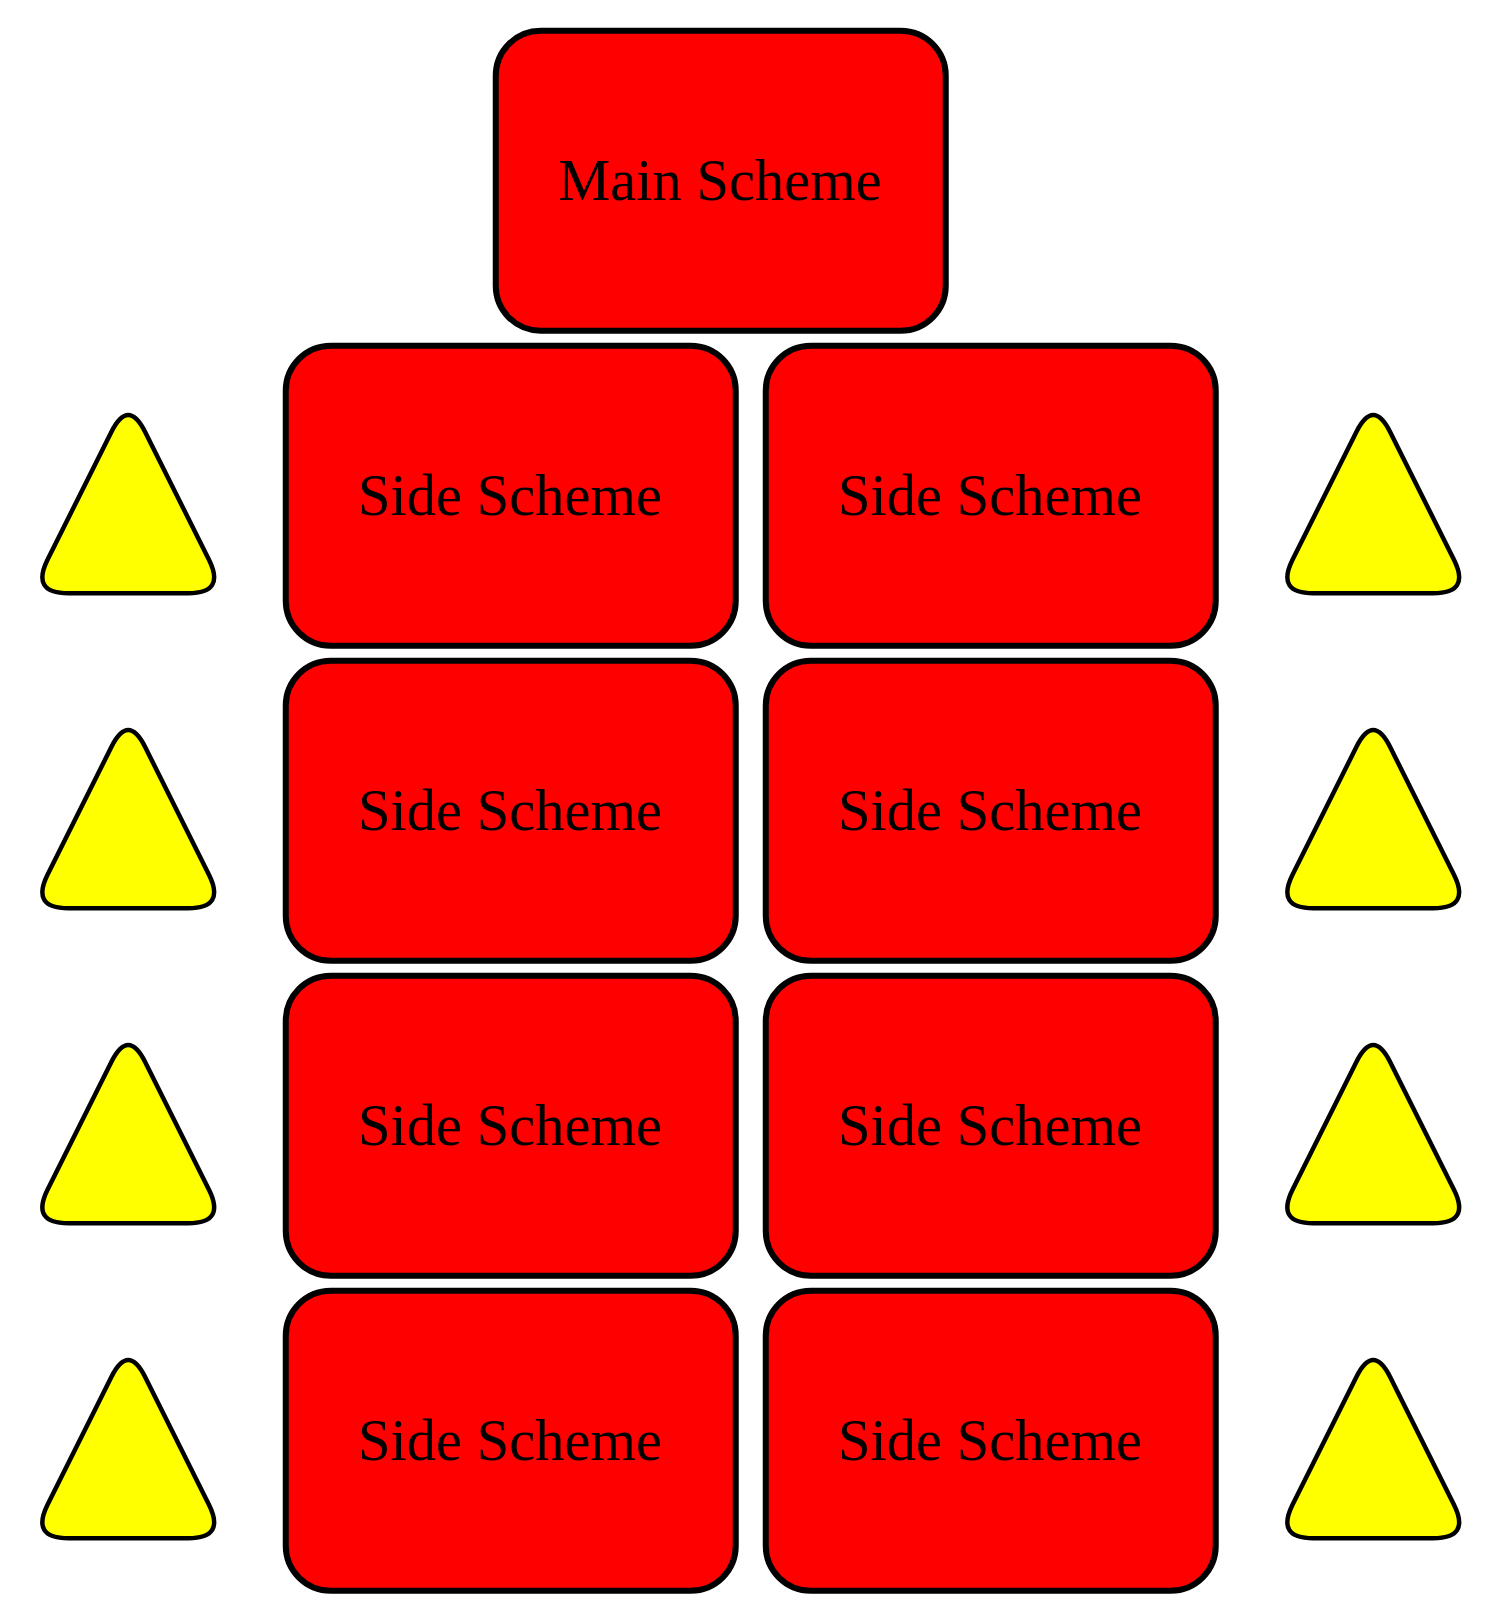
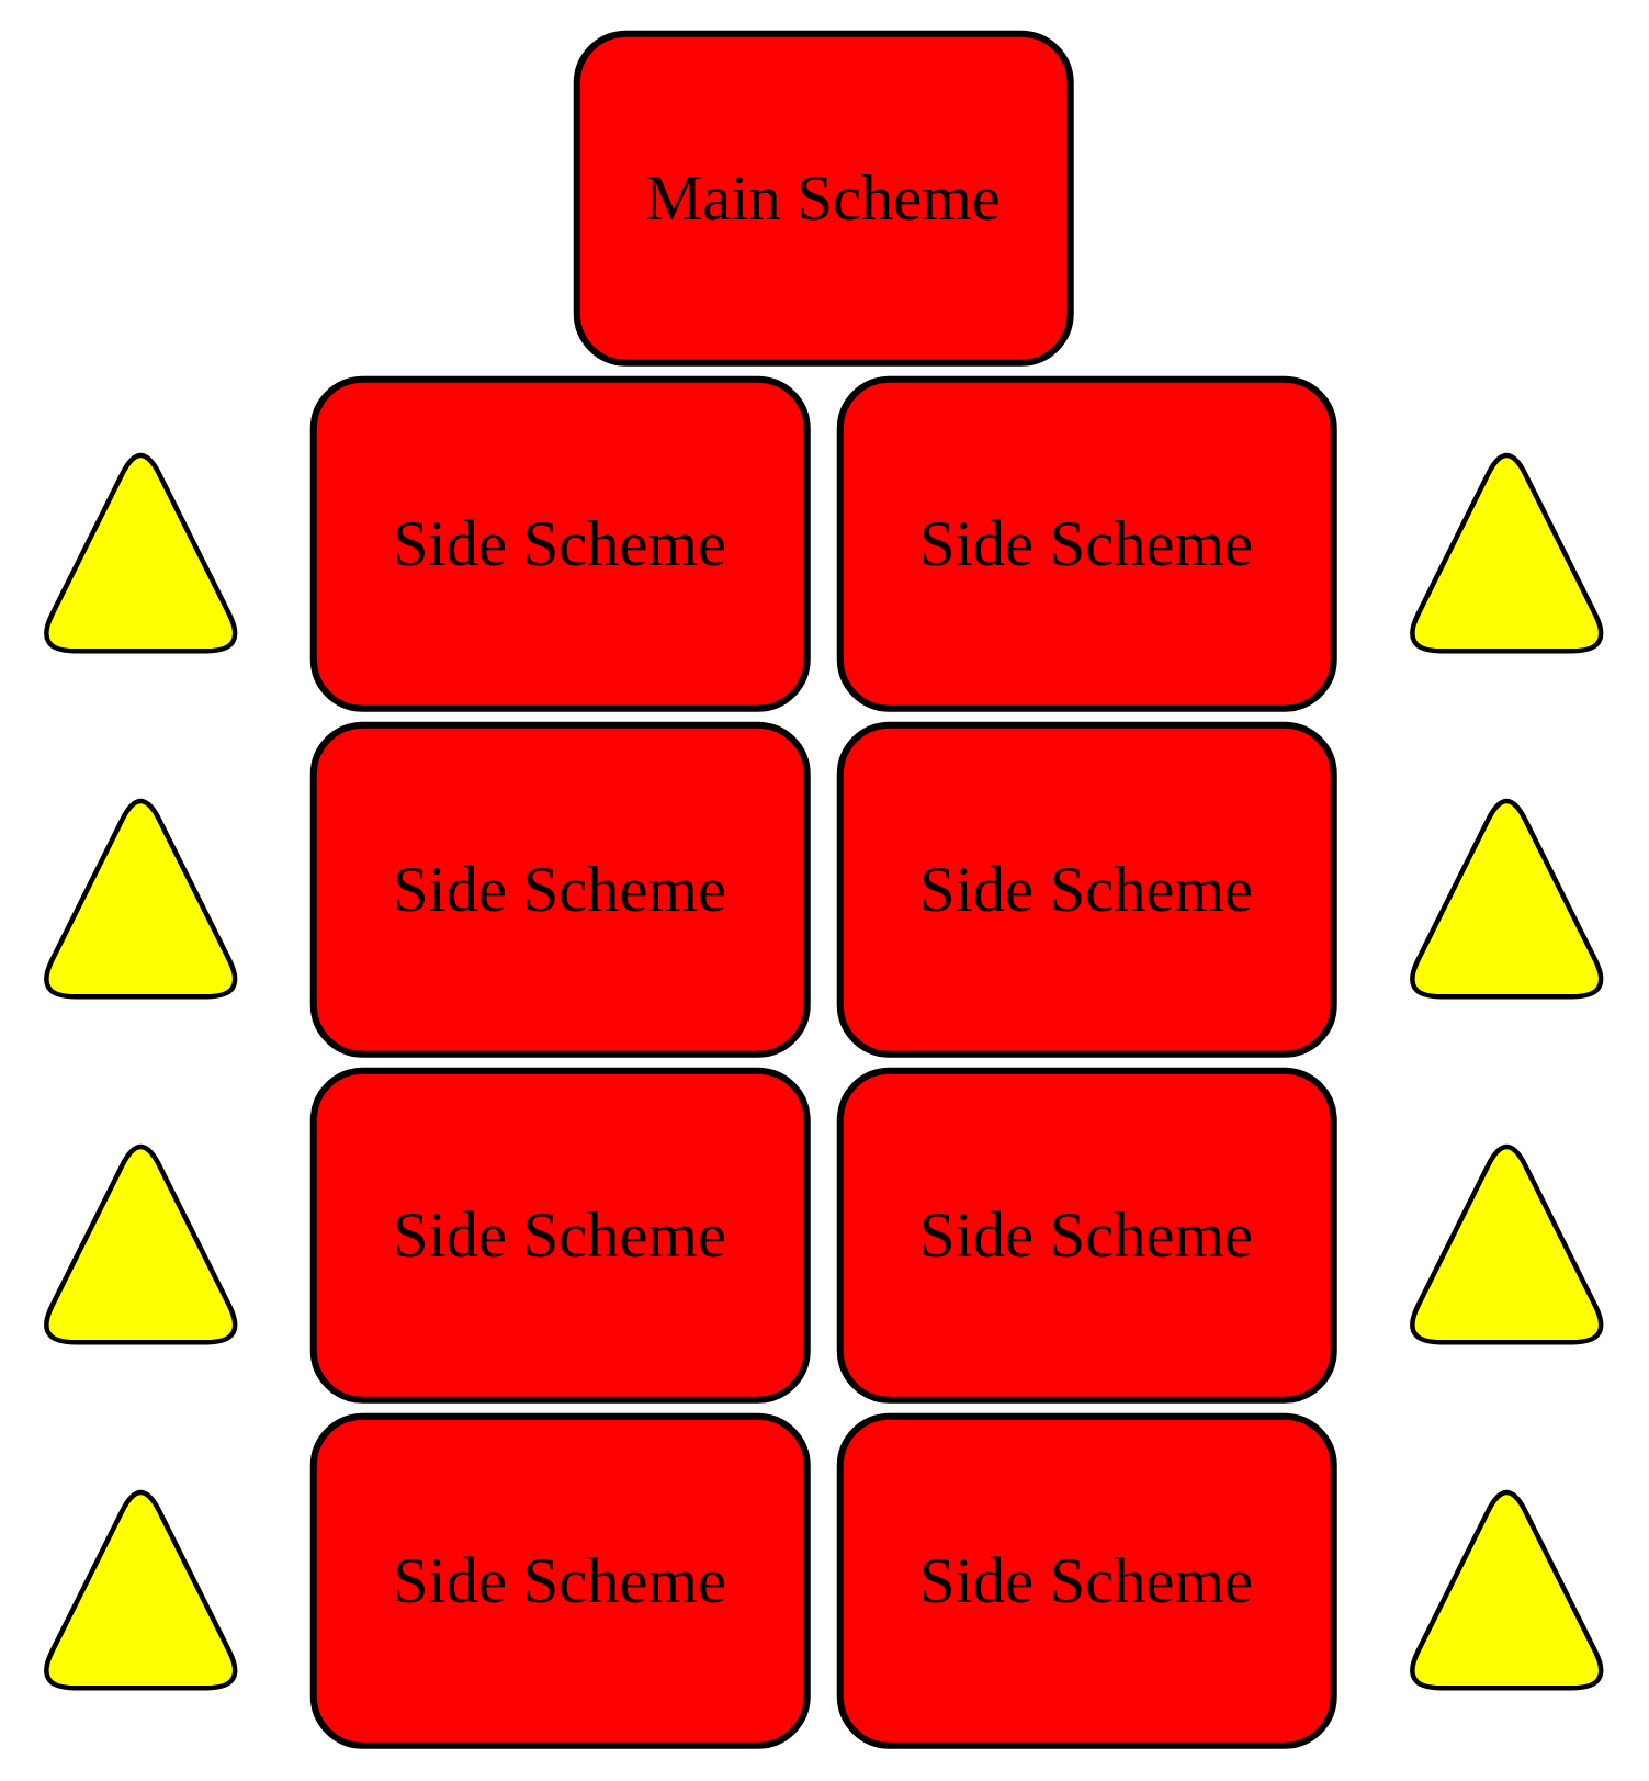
  <mxCell id="0" />
  <mxCell id="1" parent="0" />
- <mxCell id="2" value="Main Scheme" style="rounded=1;whiteSpace=wrap;html=1;aspect=fixed;fontFamily=Bangers;FType=g;fontSize=39;fillColor=#FF0000;strokeWidth=4;shadow=0;comic=0;glass=0;direction=south;" vertex="1" parent="1"><mxGeometry x="330" y="20" width="300" height="200" as="geometry" /></mxCell>
+ <mxCell id="2" value="Main Scheme" style="rounded=1;whiteSpace=wrap;html=1;aspect=fixed;fontFamily=Bangers;FType=g;fontSize=39;fillColor=#FF0000;strokeWidth=4;shadow=0;comic=0;glass=0;direction=south;" vertex="1" parent="1"><mxGeometry x="350" y="20" width="300" height="200" as="geometry" /></mxCell>
  <mxCell id="3" value="Side Scheme" style="rounded=1;whiteSpace=wrap;html=1;aspect=fixed;fontFamily=Bangers;FType=g;fontSize=39;fillColor=#FF0000;strokeWidth=4;shadow=0;comic=0;glass=0;direction=south;" vertex="1" parent="1"><mxGeometry x="190" y="230" width="300" height="200" as="geometry" /></mxCell>
  <mxCell id="4" value="Side Scheme" style="rounded=1;whiteSpace=wrap;html=1;aspect=fixed;fontFamily=Bangers;FType=g;fontSize=39;fillColor=#FF0000;strokeWidth=4;shadow=0;comic=0;glass=0;direction=south;" vertex="1" parent="1"><mxGeometry x="510" y="230" width="300" height="200" as="geometry" /></mxCell>
  <mxCell id="5" value="Side Scheme" style="rounded=1;whiteSpace=wrap;html=1;aspect=fixed;fontFamily=Bangers;FType=g;fontSize=39;fillColor=#FF0000;strokeWidth=4;shadow=0;comic=0;glass=0;direction=south;" vertex="1" parent="1"><mxGeometry x="510" y="440" width="300" height="200" as="geometry" /></mxCell>
  <mxCell id="6" value="Side Scheme" style="rounded=1;whiteSpace=wrap;html=1;aspect=fixed;fontFamily=Bangers;FType=g;fontSize=39;fillColor=#FF0000;strokeWidth=4;shadow=0;comic=0;glass=0;direction=south;" vertex="1" parent="1"><mxGeometry x="190" y="440" width="300" height="200" as="geometry" /></mxCell>
  <mxCell id="7" value="Side Scheme" style="rounded=1;whiteSpace=wrap;html=1;aspect=fixed;fontFamily=Bangers;FType=g;fontSize=39;fillColor=#FF0000;strokeWidth=4;shadow=0;comic=0;glass=0;direction=south;" vertex="1" parent="1"><mxGeometry x="510" y="650" width="300" height="200" as="geometry" /></mxCell>
  <mxCell id="8" value="Side Scheme" style="rounded=1;whiteSpace=wrap;html=1;aspect=fixed;fontFamily=Bangers;FType=g;fontSize=39;fillColor=#FF0000;strokeWidth=4;shadow=0;comic=0;glass=0;direction=south;" vertex="1" parent="1"><mxGeometry x="190" y="650" width="300" height="200" as="geometry" /></mxCell>
  <mxCell id="9" value="Side Scheme" style="rounded=1;whiteSpace=wrap;html=1;aspect=fixed;fontFamily=Bangers;FType=g;fontSize=39;fillColor=#FF0000;strokeWidth=4;shadow=0;comic=0;glass=0;direction=south;" vertex="1" parent="1"><mxGeometry x="510" y="860" width="300" height="200" as="geometry" /></mxCell>
  <mxCell id="10" value="Side Scheme" style="rounded=1;whiteSpace=wrap;html=1;aspect=fixed;fontFamily=Bangers;FType=g;fontSize=39;fillColor=#FF0000;strokeWidth=4;shadow=0;comic=0;glass=0;direction=south;" vertex="1" parent="1"><mxGeometry x="190" y="860" width="300" height="200" as="geometry" /></mxCell>
  <mxCell id="11" value="" style="triangle;whiteSpace=wrap;html=1;direction=north;rounded=1;arcSize=50;strokeWidth=3;fillColor=#FFFF00;" vertex="1" parent="1"><mxGeometry x="20" y="265" width="130" height="130" as="geometry" /></mxCell>
  <mxCell id="12" value="" style="triangle;whiteSpace=wrap;html=1;direction=north;rounded=1;arcSize=50;strokeWidth=3;fillColor=#FFFF00;" vertex="1" parent="1"><mxGeometry x="20" y="475" width="130" height="130" as="geometry" /></mxCell>
  <mxCell id="13" value="" style="triangle;whiteSpace=wrap;html=1;direction=north;rounded=1;arcSize=50;strokeWidth=3;fillColor=#FFFF00;" vertex="1" parent="1"><mxGeometry x="20" y="685" width="130" height="130" as="geometry" /></mxCell>
  <mxCell id="14" value="" style="triangle;whiteSpace=wrap;html=1;direction=north;rounded=1;arcSize=50;strokeWidth=3;fillColor=#FFFF00;" vertex="1" parent="1"><mxGeometry x="20" y="895" width="130" height="130" as="geometry" /></mxCell>
  <mxCell id="15" value="" style="triangle;whiteSpace=wrap;html=1;direction=north;rounded=1;arcSize=50;strokeWidth=3;fillColor=#FFFF00;" vertex="1" parent="1"><mxGeometry x="850" y="895" width="130" height="130" as="geometry" /></mxCell>
  <mxCell id="16" value="" style="triangle;whiteSpace=wrap;html=1;direction=north;rounded=1;arcSize=50;strokeWidth=3;fillColor=#FFFF00;" vertex="1" parent="1"><mxGeometry x="850" y="685" width="130" height="130" as="geometry" /></mxCell>
  <mxCell id="17" value="" style="triangle;whiteSpace=wrap;html=1;direction=north;rounded=1;arcSize=50;strokeWidth=3;fillColor=#FFFF00;" vertex="1" parent="1"><mxGeometry x="850" y="475" width="130" height="130" as="geometry" /></mxCell>
  <mxCell id="18" value="" style="triangle;whiteSpace=wrap;html=1;direction=north;rounded=1;arcSize=50;strokeWidth=3;fillColor=#FFFF00;" vertex="1" parent="1"><mxGeometry x="850" y="265" width="130" height="130" as="geometry" /></mxCell>
